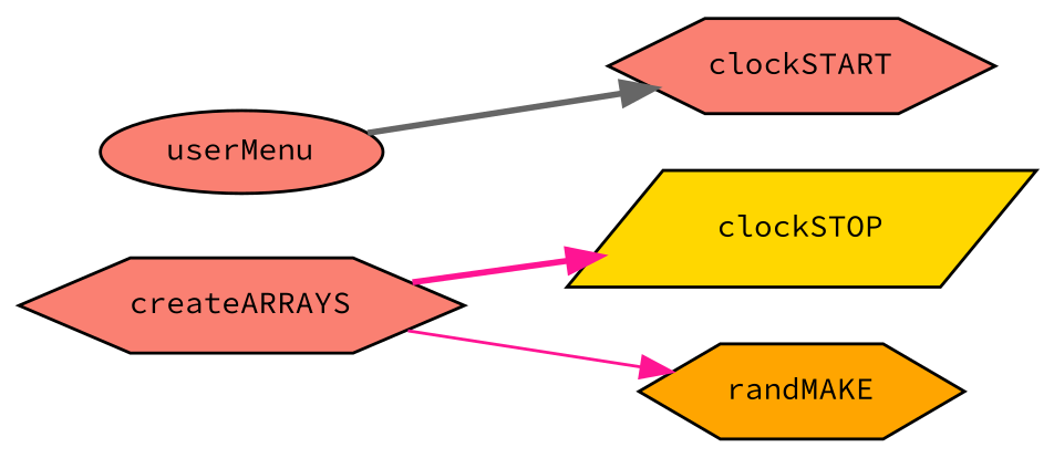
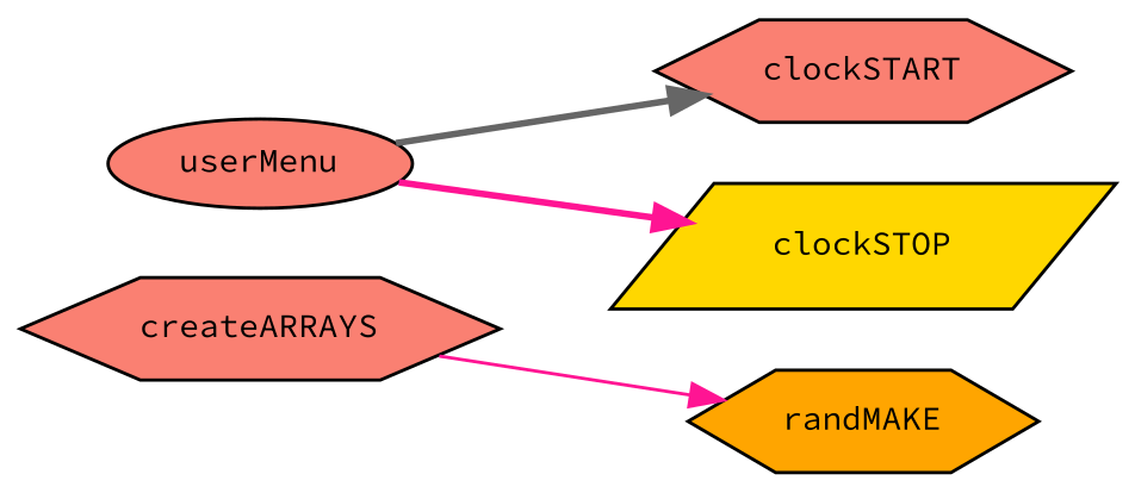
  digraph {
    fontname="Source Code Pro"
    rankdir=LR
    node [color=black fillcolor=salmon fontname="Source Code Pro" fontsize=10 shape=hexagon style=filled]
    edge [color=deeppink fontname="Source Code Pro" fontsize=10 labelfontname=FreeSans labelfontsize=10 style=bold]
    n1 [fontcolor=black height=0.2 label=userMenu shape=ellipse width=0.4]
    n2 [height=0.2 label=clockSTART width=0.4]
    n3 [fillcolor=gold height=0.2 label=clockSTOP shape=parallelogram width=0.4]
    n4 [height=0.2 label=createARRAYS width=0.4]
    n5 [fillcolor=orange height=0.2 label=randMAKE width=0.4]
    n1 -> n2 [color=gray40]
-   n4 -> n3
+   n1 -> n3
    n4 -> n5 [style=solid]
  }
